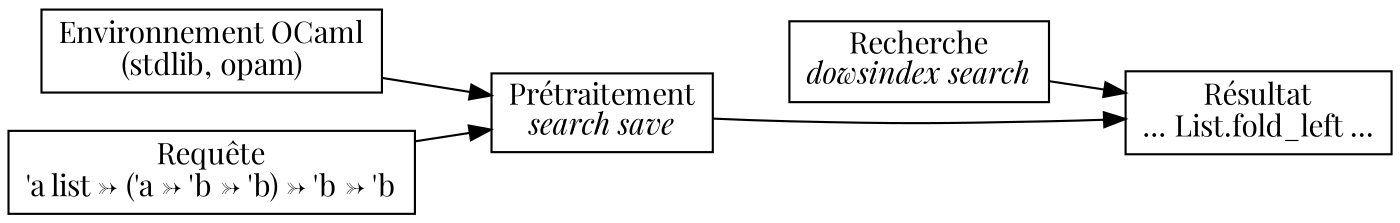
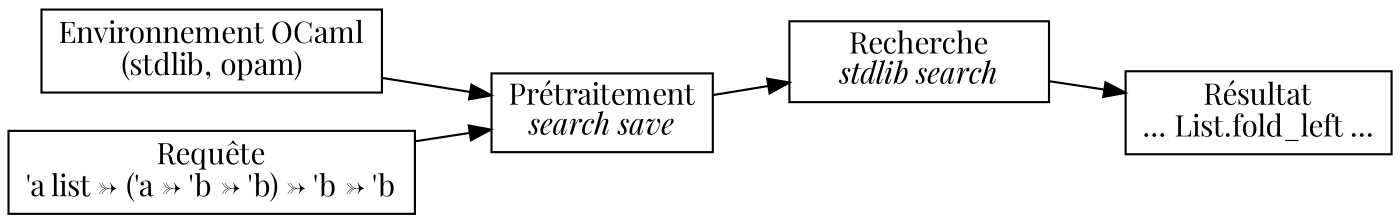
  digraph {
    fontname="Playfair Display"
    rankdir=LR
    node [fontname="Playfair Display" shape=record]
    edge [fontname="Playfair Display"]
    n1 [label="Environnement OCaml\n(stdlib, opam)"]
    n2 [label=<{Prétraitement<br/><i>search save</i>}>]
-   n3 [label=<{Recherche<br/><i>dowsindex search</i>}>]
+   n3 [label=<{Recherche<br/><i>stdlib search</i>}>]
    n4 [label="Résultat\n... List.fold_left ..."]
    n5 [label="Requête\n'a list -\> ('a -\> 'b -\> 'b) -\> 'b -\> 'b"]
    n1 -> n2
-   n2 -> n4
+   n2 -> n3
    n3 -> n4
    n5 -> n2
  }
